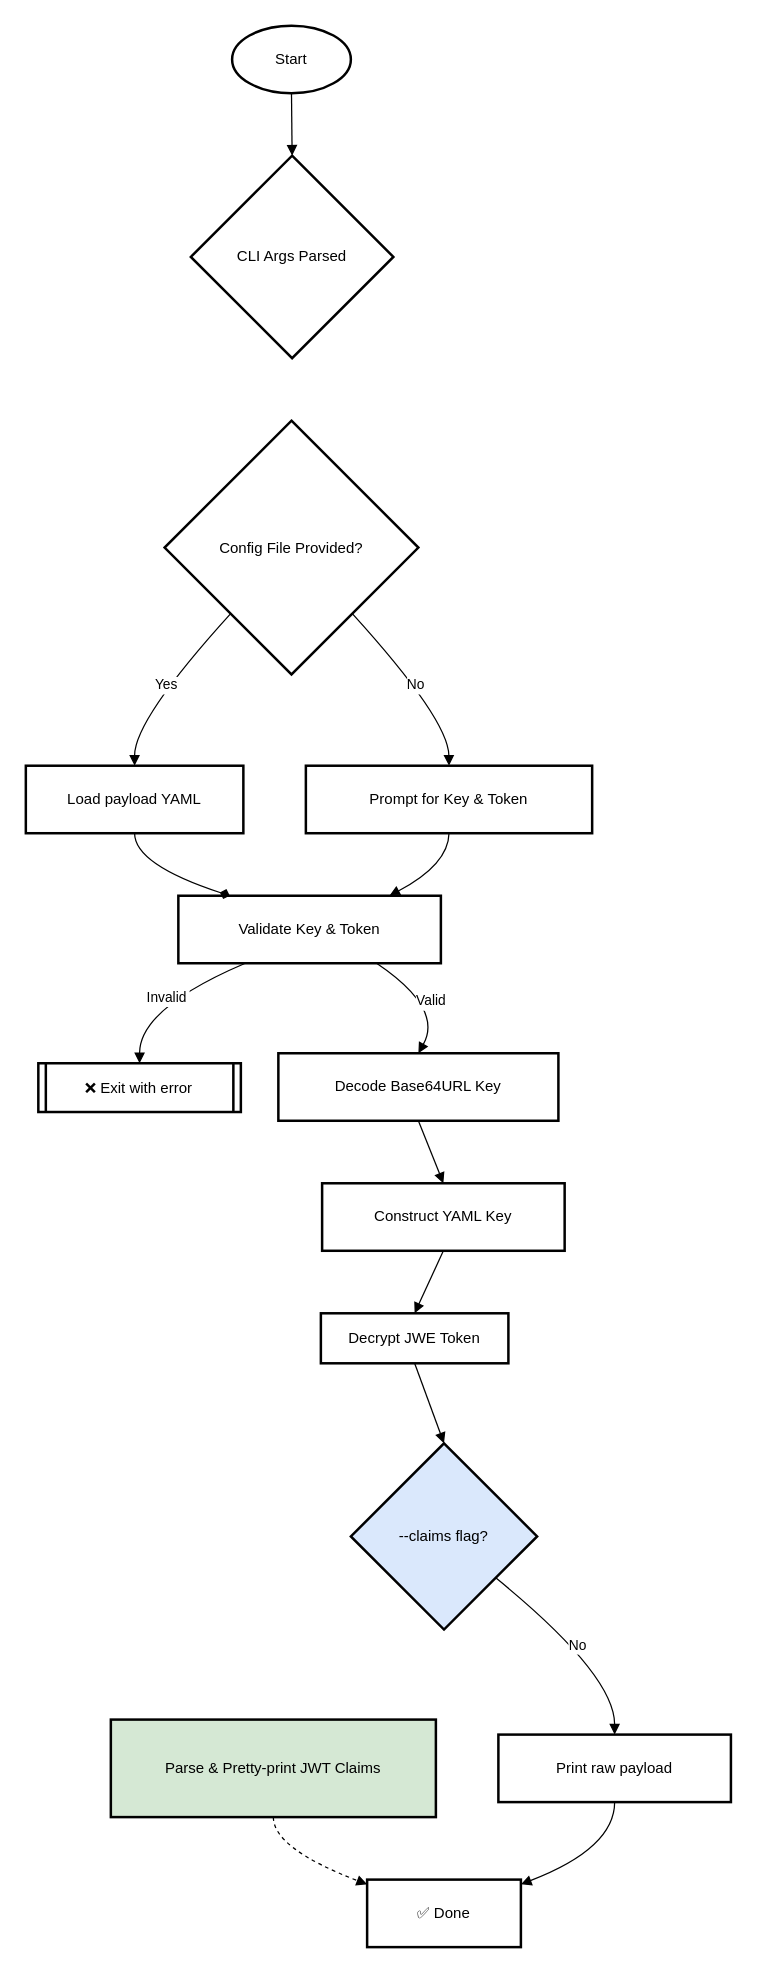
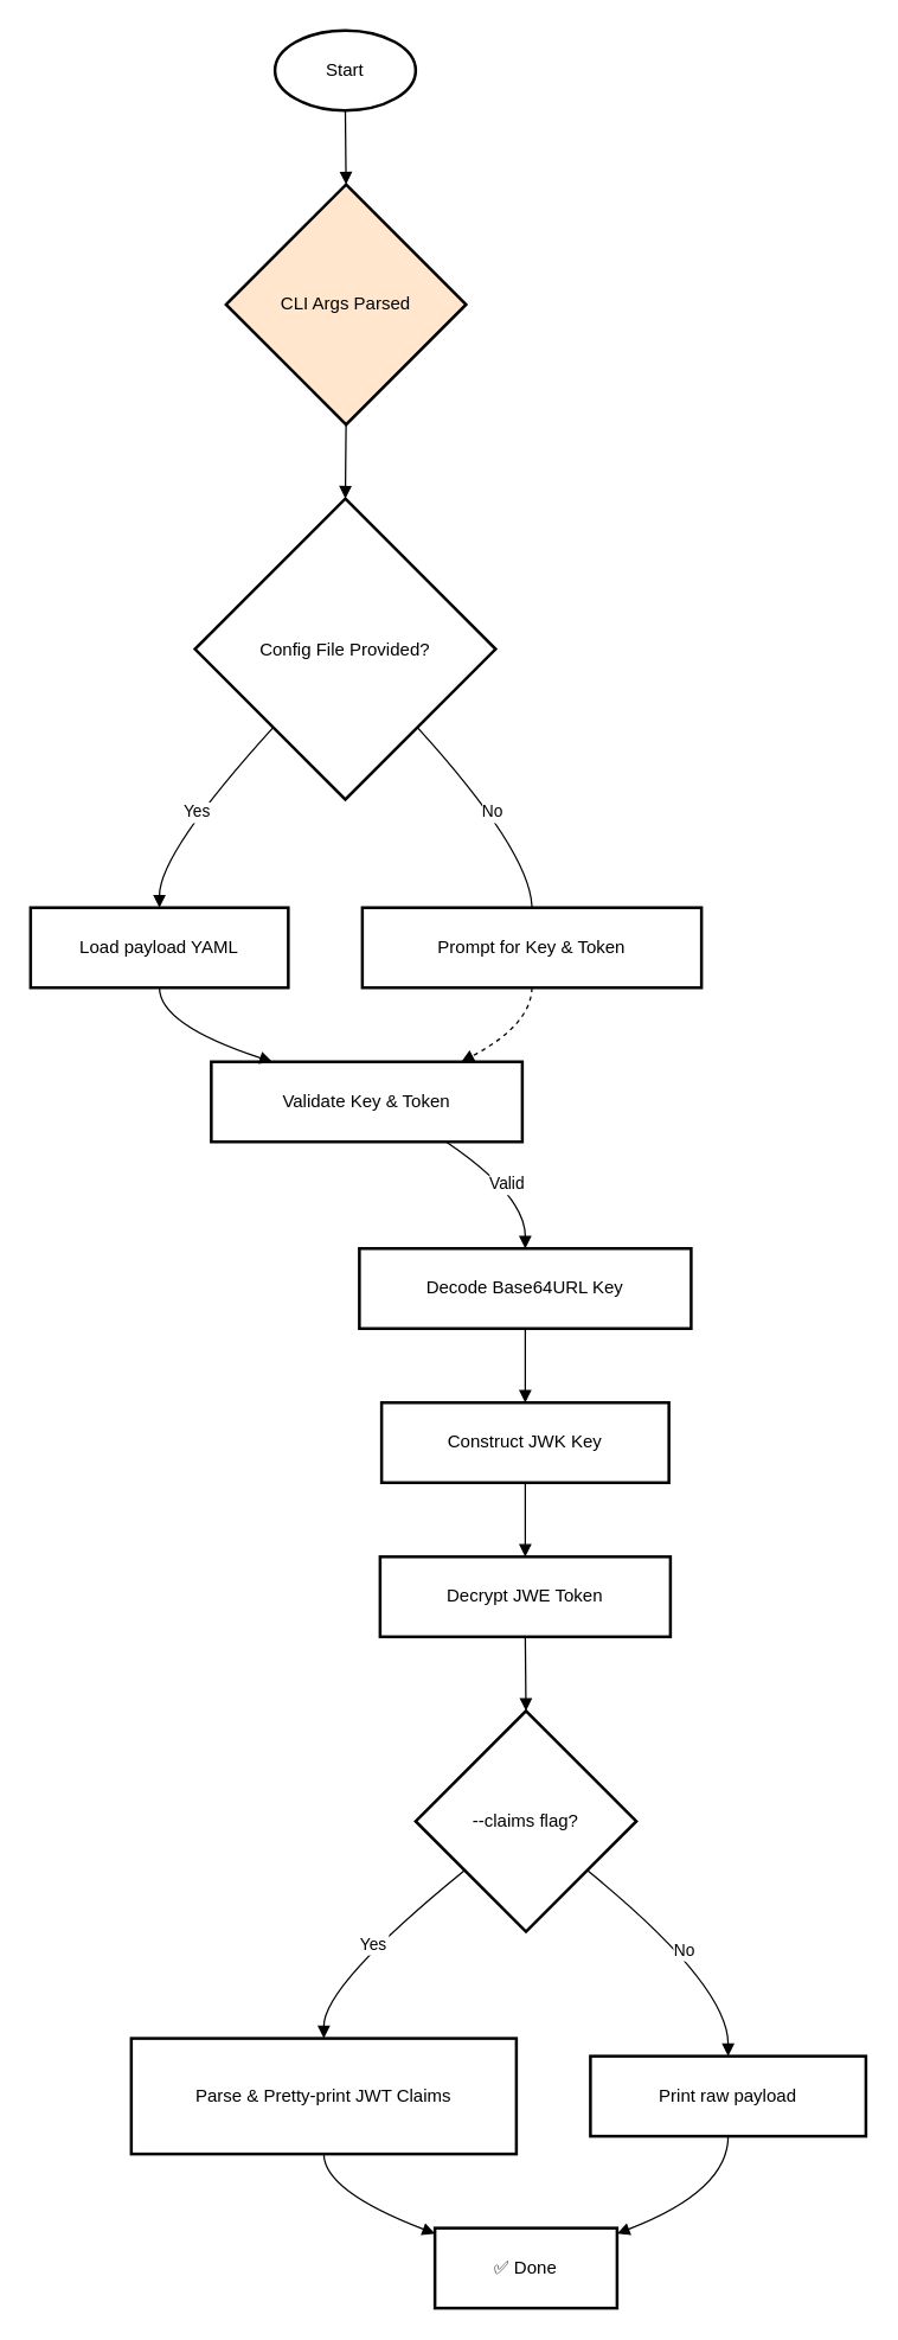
  <mxCell id="0" />
  <mxCell id="1" parent="0" />
  <mxCell id="2" value="Start" style="ellipse;whiteSpace=wrap;strokeWidth=2;" vertex="1" parent="1"><mxGeometry x="185" y="20" width="95" height="54" as="geometry" /></mxCell>
- <mxCell id="3" value="CLI Args Parsed" style="rhombus;strokeWidth=2;whiteSpace=wrap;" vertex="1" parent="1"><mxGeometry x="152" y="124" width="162" height="162" as="geometry" /></mxCell>
+ <mxCell id="3" value="CLI Args Parsed" style="rhombus;strokeWidth=2;whiteSpace=wrap;fillColor=#ffe6cc;" vertex="1" parent="1"><mxGeometry x="152" y="124" width="162" height="162" as="geometry" /></mxCell>
  <mxCell id="4" value="Config File Provided?" style="rhombus;strokeWidth=2;whiteSpace=wrap;" vertex="1" parent="1"><mxGeometry x="131" y="336" width="203" height="203" as="geometry" /></mxCell>
  <mxCell id="5" value="Load payload YAML" style="whiteSpace=wrap;strokeWidth=2;" vertex="1" parent="1"><mxGeometry x="20" y="612" width="174" height="54" as="geometry" /></mxCell>
  <mxCell id="6" value="Prompt for Key &amp; Token" style="whiteSpace=wrap;strokeWidth=2;" vertex="1" parent="1"><mxGeometry x="244" y="612" width="229" height="54" as="geometry" /></mxCell>
  <mxCell id="7" value="Validate Key &amp; Token" style="whiteSpace=wrap;strokeWidth=2;" vertex="1" parent="1"><mxGeometry x="142" y="716" width="210" height="54" as="geometry" /></mxCell>
- <mxCell id="8" value="❌ Exit with error" style="strokeWidth=2;shape=process;whiteSpace=wrap;size=0.04;" vertex="1" parent="1"><mxGeometry x="30" y="850" width="162" height="39" as="geometry" /></mxCell>
- <mxCell id="9" value="Decode Base64URL Key" style="whiteSpace=wrap;strokeWidth=2;" vertex="1" parent="1"><mxGeometry x="222" y="842" width="224" height="54" as="geometry" /></mxCell>
- <mxCell id="10" value="Construct YAML Key" style="whiteSpace=wrap;strokeWidth=2;" vertex="1" parent="1"><mxGeometry x="257" y="946" width="194" height="54" as="geometry" /></mxCell>
- <mxCell id="11" value="Decrypt JWE Token" style="whiteSpace=wrap;strokeWidth=2;" vertex="1" parent="1"><mxGeometry x="256" y="1050" width="150" height="40" as="geometry" /></mxCell>
- <mxCell id="12" value="--claims flag?" style="rhombus;strokeWidth=2;whiteSpace=wrap;fillColor=#dae8fc;" vertex="1" parent="1"><mxGeometry x="280" y="1154" width="149" height="149" as="geometry" /></mxCell>
- <mxCell id="13" value="Parse &amp; Pretty-print JWT Claims" style="whiteSpace=wrap;strokeWidth=2;fillColor=#d5e8d4;" vertex="1" parent="1"><mxGeometry x="88" y="1375" width="260" height="78" as="geometry" /></mxCell>
+ <mxCell id="9" value="Decode Base64URL Key" style="whiteSpace=wrap;strokeWidth=2;" vertex="1" parent="1"><mxGeometry x="242" y="842" width="224" height="54" as="geometry" /></mxCell>
+ <mxCell id="10" value="Construct JWK Key" style="whiteSpace=wrap;strokeWidth=2;" vertex="1" parent="1"><mxGeometry x="257" y="946" width="194" height="54" as="geometry" /></mxCell>
+ <mxCell id="11" value="Decrypt JWE Token" style="whiteSpace=wrap;strokeWidth=2;" vertex="1" parent="1"><mxGeometry x="256" y="1050" width="196" height="54" as="geometry" /></mxCell>
+ <mxCell id="12" value="--claims flag?" style="rhombus;strokeWidth=2;whiteSpace=wrap;" vertex="1" parent="1"><mxGeometry x="280" y="1154" width="149" height="149" as="geometry" /></mxCell>
+ <mxCell id="13" value="Parse &amp; Pretty-print JWT Claims" style="whiteSpace=wrap;strokeWidth=2;" vertex="1" parent="1"><mxGeometry x="88" y="1375" width="260" height="78" as="geometry" /></mxCell>
  <mxCell id="14" value="Print raw payload" style="whiteSpace=wrap;strokeWidth=2;" vertex="1" parent="1"><mxGeometry x="398" y="1387" width="186" height="54" as="geometry" /></mxCell>
  <mxCell id="15" value="✅ Done" style="whiteSpace=wrap;strokeWidth=2;" vertex="1" parent="1"><mxGeometry x="293" y="1503" width="123" height="54" as="geometry" /></mxCell>
  <mxCell id="16" value="" style="curved=1;startArrow=none;endArrow=block;exitX=0.5;exitY=1;entryX=0.5;entryY=0;rounded=0;" edge="1" parent="1" source="2" target="3"><mxGeometry relative="1" as="geometry"><Array as="points" /></mxGeometry></mxCell>
+ <mxCell id="17" value="" style="curved=1;startArrow=none;endArrow=block;exitX=0.5;exitY=1;entryX=0.5;entryY=0;rounded=0;" edge="1" parent="1" source="3" target="4"><mxGeometry relative="1" as="geometry"><Array as="points" /></mxGeometry></mxCell>
  <mxCell id="18" value="Yes" style="curved=1;startArrow=none;endArrow=block;exitX=0.04;exitY=1;entryX=0.5;entryY=-0.01;rounded=0;" edge="1" parent="1" source="4" target="5"><mxGeometry relative="1" as="geometry"><Array as="points"><mxPoint x="107" y="575" /></Array></mxGeometry></mxCell>
- <mxCell id="19" value="No" style="curved=1;startArrow=none;endArrow=block;exitX=0.96;exitY=1;entryX=0.5;entryY=-0.01;rounded=0;" edge="1" parent="1" source="4" target="6"><mxGeometry relative="1" as="geometry"><Array as="points"><mxPoint x="358" y="575" /></Array></mxGeometry></mxCell>
- <mxCell id="20" value="" style="curved=1;startArrow=none;endArrow=diamond;exitX=0.5;exitY=0.99;entryX=0.19;entryY=-0.01;rounded=0;" edge="1" parent="1" source="5" target="7"><mxGeometry relative="1" as="geometry"><Array as="points"><mxPoint x="107" y="691" /></Array></mxGeometry></mxCell>
- <mxCell id="21" value="" style="curved=1;startArrow=none;endArrow=block;exitX=0.5;exitY=0.99;entryX=0.81;entryY=-0.01;rounded=0;" edge="1" parent="1" source="6" target="7"><mxGeometry relative="1" as="geometry"><Array as="points"><mxPoint x="358" y="691" /></Array></mxGeometry></mxCell>
- <mxCell id="22" value="Invalid" style="curved=1;startArrow=none;endArrow=block;exitX=0.26;exitY=0.99;entryX=0.5;entryY=-0.01;rounded=0;" edge="1" parent="1" source="7" target="8"><mxGeometry relative="1" as="geometry"><Array as="points"><mxPoint x="111" y="806" /></Array></mxGeometry></mxCell>
+ <mxCell id="19" value="No" style="curved=1;startArrow=none;endArrow=none;exitX=0.96;exitY=1;entryX=0.5;entryY=-0.01;rounded=0;" edge="1" parent="1" source="4" target="6"><mxGeometry relative="1" as="geometry"><Array as="points"><mxPoint x="358" y="575" /></Array></mxGeometry></mxCell>
+ <mxCell id="20" value="" style="curved=1;startArrow=none;endArrow=block;exitX=0.5;exitY=0.99;entryX=0.19;entryY=-0.01;rounded=0;" edge="1" parent="1" source="5" target="7"><mxGeometry relative="1" as="geometry"><Array as="points"><mxPoint x="107" y="691" /></Array></mxGeometry></mxCell>
+ <mxCell id="21" value="" style="curved=1;startArrow=none;endArrow=block;exitX=0.5;exitY=0.99;entryX=0.81;entryY=-0.01;rounded=0;dashed=1;" edge="1" parent="1" source="6" target="7"><mxGeometry relative="1" as="geometry"><Array as="points"><mxPoint x="358" y="691" /></Array></mxGeometry></mxCell>
  <mxCell id="23" value="Valid" style="curved=1;startArrow=none;endArrow=block;exitX=0.75;exitY=0.99;entryX=0.5;entryY=0;rounded=0;" edge="1" parent="1" source="7" target="9"><mxGeometry relative="1" as="geometry"><Array as="points"><mxPoint x="354" y="806" /></Array></mxGeometry></mxCell>
  <mxCell id="24" value="" style="curved=1;startArrow=none;endArrow=block;exitX=0.5;exitY=1;entryX=0.5;entryY=0;rounded=0;" edge="1" parent="1" source="9" target="10"><mxGeometry relative="1" as="geometry"><Array as="points" /></mxGeometry></mxCell>
  <mxCell id="25" value="" style="curved=1;startArrow=none;endArrow=block;exitX=0.5;exitY=1;entryX=0.5;entryY=0;rounded=0;" edge="1" parent="1" source="10" target="11"><mxGeometry relative="1" as="geometry"><Array as="points" /></mxGeometry></mxCell>
  <mxCell id="26" value="" style="curved=1;startArrow=none;endArrow=block;exitX=0.5;exitY=1;entryX=0.5;entryY=0;rounded=0;" edge="1" parent="1" source="11" target="12"><mxGeometry relative="1" as="geometry"><Array as="points" /></mxGeometry></mxCell>
+ <mxCell id="27" value="Yes" style="curved=1;startArrow=none;endArrow=block;exitX=0;exitY=0.9;entryX=0.5;entryY=0;rounded=0;" edge="1" parent="1" source="12" target="13"><mxGeometry relative="1" as="geometry"><Array as="points"><mxPoint x="218" y="1339" /></Array></mxGeometry></mxCell>
  <mxCell id="28" value="No" style="curved=1;startArrow=none;endArrow=block;exitX=1;exitY=0.9;entryX=0.5;entryY=0.01;rounded=0;" edge="1" parent="1" source="12" target="14"><mxGeometry relative="1" as="geometry"><Array as="points"><mxPoint x="491" y="1339" /></Array></mxGeometry></mxCell>
- <mxCell id="29" value="" style="curved=1;startArrow=none;endArrow=block;exitX=0.5;exitY=1;entryX=0;entryY=0.07;rounded=0;dashed=1;" edge="1" parent="1" source="13" target="15"><mxGeometry relative="1" as="geometry"><Array as="points"><mxPoint x="218" y="1478" /></Array></mxGeometry></mxCell>
+ <mxCell id="29" value="" style="curved=1;startArrow=none;endArrow=block;exitX=0.5;exitY=1;entryX=0;entryY=0.07;rounded=0;" edge="1" parent="1" source="13" target="15"><mxGeometry relative="1" as="geometry"><Array as="points"><mxPoint x="218" y="1478" /></Array></mxGeometry></mxCell>
  <mxCell id="30" value="" style="curved=1;startArrow=none;endArrow=block;exitX=0.5;exitY=1.01;entryX=1;entryY=0.07;rounded=0;" edge="1" parent="1" source="14" target="15"><mxGeometry relative="1" as="geometry"><Array as="points"><mxPoint x="491" y="1478" /></Array></mxGeometry></mxCell>
